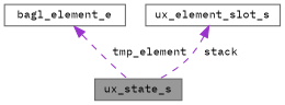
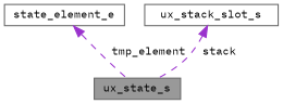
  digraph {
    fontname="IBM Plex Mono"
    node [color=gray40 fillcolor=white fontname="IBM Plex Mono" fontsize=10 shape=box style=filled]
    edge [color=darkorchid3 dir=back fontname="IBM Plex Mono" fontsize=10 labelfontname=Helvetica labelfontsize=10 style=dashed]
    n1 [fillcolor=grey60 fontcolor=black height=0.2 label=ux_state_s width=0.4]
-   n2 [height=0.2 label=bagl_element_e width=0.4]
-   n3 [height=0.2 label=ux_element_slot_s width=0.4]
+   n2 [height=0.2 label=state_element_e width=0.4]
+   n3 [height=0.2 label=ux_stack_slot_s width=0.4]
    n2 -> n1 [label=" tmp_element"]
    n3 -> n1 [label=" stack"]
  }
